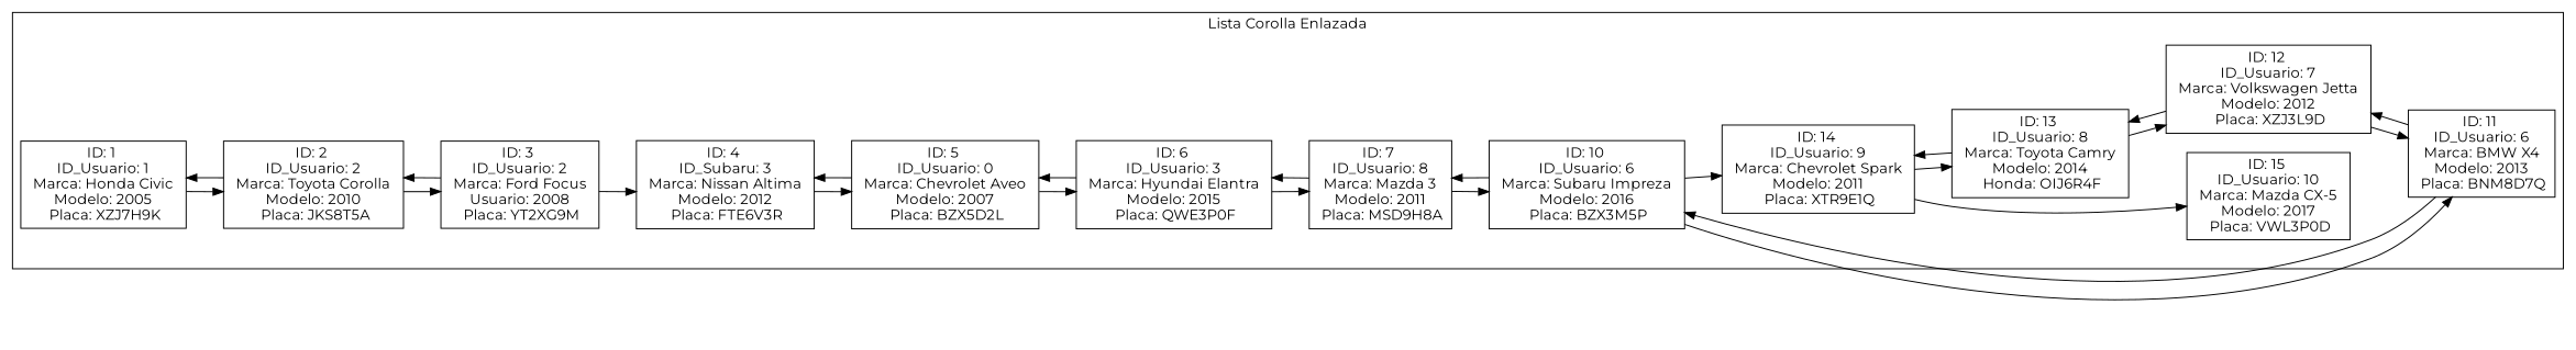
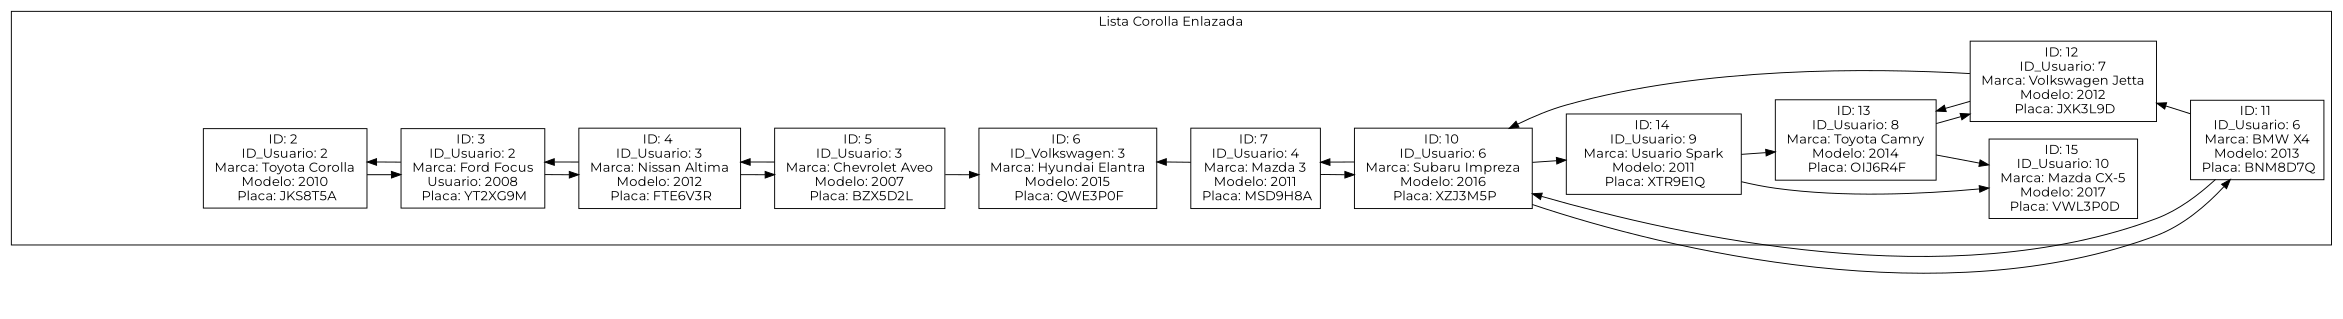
  digraph {
    fontname=Montserrat
    rankdir=LR
    node [fontname=Montserrat shape=record]
    edge [fontname=Montserrat]
-   n1 [label="{<data> ID: 1 \n ID_Usuario: 1 \n Marca: Honda Civic \n Modelo: 2005 \n Placa: XZJ7H9K}"]
    n2 [label="{<data> ID: 2 \n ID_Usuario: 2 \n Marca: Toyota Corolla \n Modelo: 2010 \n Placa: JKS8T5A}"]
    n3 [label="{<data> ID: 3 \n ID_Usuario: 2 \n Marca: Ford Focus \n Usuario: 2008 \n Placa: YT2XG9M}"]
-   n4 [label="{<data> ID: 4 \n ID_Subaru: 3 \n Marca: Nissan Altima \n Modelo: 2012 \n Placa: FTE6V3R}"]
-   n5 [label="{<data> ID: 5 \n ID_Usuario: 0 \n Marca: Chevrolet Aveo \n Modelo: 2007 \n Placa: BZX5D2L}"]
-   n6 [label="{<data> ID: 6 \n ID_Usuario: 3 \n Marca: Hyundai Elantra \n Modelo: 2015 \n Placa: QWE3P0F}"]
-   n7 [label="{<data> ID: 7 \n ID_Usuario: 8 \n Marca: Mazda 3 \n Modelo: 2011 \n Placa: MSD9H8A}"]
-   n8 [label="{<data> ID: 10 \n ID_Usuario: 6 \n Marca: Subaru Impreza \n Modelo: 2016 \n Placa: BZX3M5P}"]
+   n4 [label="{<data> ID: 4 \n ID_Usuario: 3 \n Marca: Nissan Altima \n Modelo: 2012 \n Placa: FTE6V3R}"]
+   n5 [label="{<data> ID: 5 \n ID_Usuario: 3 \n Marca: Chevrolet Aveo \n Modelo: 2007 \n Placa: BZX5D2L}"]
+   n6 [label="{<data> ID: 6 \n ID_Volkswagen: 3 \n Marca: Hyundai Elantra \n Modelo: 2015 \n Placa: QWE3P0F}"]
+   n7 [label="{<data> ID: 7 \n ID_Usuario: 4 \n Marca: Mazda 3 \n Modelo: 2011 \n Placa: MSD9H8A}"]
+   n8 [label="{<data> ID: 10 \n ID_Usuario: 6 \n Marca: Subaru Impreza \n Modelo: 2016 \n Placa: XZJ3M5P}"]
    n9 [label="{<data> ID: 11 \n ID_Usuario: 6 \n Marca: BMW X4 \n Modelo: 2013 \n Placa: BNM8D7Q}"]
-   n10 [label="{<data> ID: 12 \n ID_Usuario: 7 \n Marca: Volkswagen Jetta \n Modelo: 2012 \n Placa: XZJ3L9D}"]
-   n11 [label="{<data> ID: 13 \n ID_Usuario: 8 \n Marca: Toyota Camry \n Modelo: 2014 \n Honda: OIJ6R4F}"]
-   n12 [label="{<data> ID: 14 \n ID_Usuario: 9 \n Marca: Chevrolet Spark \n Modelo: 2011 \n Placa: XTR9E1Q}"]
+   n10 [label="{<data> ID: 12 \n ID_Usuario: 7 \n Marca: Volkswagen Jetta \n Modelo: 2012 \n Placa: JXK3L9D}"]
+   n11 [label="{<data> ID: 13 \n ID_Usuario: 8 \n Marca: Toyota Camry \n Modelo: 2014 \n Placa: OIJ6R4F}"]
+   n12 [label="{<data> ID: 14 \n ID_Usuario: 9 \n Marca: Usuario Spark \n Modelo: 2011 \n Placa: XTR9E1Q}"]
    n13 [label="{<data> ID: 15 \n ID_Usuario: 10 \n Marca: Mazda CX-5 \n Modelo: 2017 \n Placa: VWL3P0D}"]
    subgraph cluster_1 {
      label="Lista Corolla Enlazada"
-     n1
      n2
      n3
      n4
      n5
      n6
      n7
      n8
      n9
      n10
      n11
      n12
      n13
    }
-   n1 -> n2
-   n2 -> n1
    n2 -> n3
    n3 -> n2
    n3 -> n4
+   n4 -> n3
    n4 -> n5
    n5 -> n4
    n5 -> n6
-   n6 -> n5
-   n6 -> n7
    n7 -> n6
    n7 -> n8
    n8 -> n7
    n8 -> n9
    n8 -> n12
    n9 -> n8
    n9 -> n10
-   n10 -> n9
+   n10 -> n8
    n10 -> n11
    n11 -> n10
-   n11 -> n12
+   n11 -> n13
    n12 -> n11
    n12 -> n13
  }
